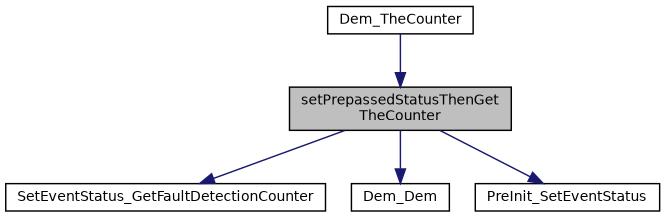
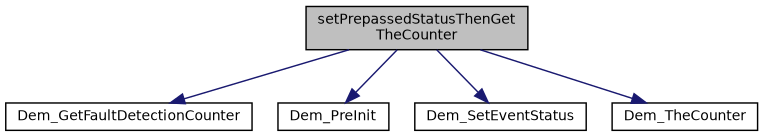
  digraph {
    rankdir=TB
    node [color=black fillcolor=white fontname=Helvetica fontsize=10 shape=record style=filled]
    edge [color=midnightblue fontname=Helvetica fontsize=10 labelfontname=Helvetica labelfontsize=10 style=solid]
    n1 [fillcolor=grey75 fontcolor=black height=0.2 label="setPrepassedStatusThenGet\lTheCounter" width=0.4]
-   n2 [height=0.2 label=SetEventStatus_GetFaultDetectionCounter width=0.4]
-   n3 [height=0.2 label=Dem_Dem width=0.4]
-   n4 [height=0.2 label=PreInit_SetEventStatus width=0.4]
+   n2 [height=0.2 label=Dem_GetFaultDetectionCounter width=0.4]
+   n3 [height=0.2 label=Dem_PreInit width=0.4]
+   n4 [height=0.2 label=Dem_SetEventStatus width=0.4]
    n5 [height=0.2 label=Dem_TheCounter width=0.4]
    n1 -> n2
    n1 -> n3
    n1 -> n4
-   n5 -> n1
+   n1 -> n5
  }
